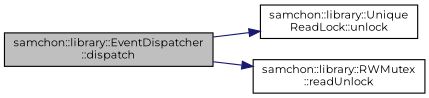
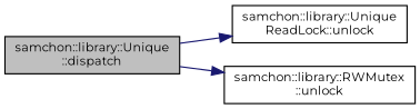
  digraph {
    fontname=Montserrat
    rankdir=LR
    node [color=black fillcolor=white fontname=Montserrat fontsize=10 shape=record style=filled]
    edge [color=midnightblue fontname=Montserrat fontsize=10 labelfontname=Helvetica labelfontsize=10 style=solid]
-   n1 [fillcolor=grey75 fontcolor=black height=0.2 label="samchon::library::EventDispatcher\l::dispatch" width=0.4]
+   n1 [fillcolor=grey75 fontcolor=black height=0.2 label="samchon::library::Unique\l::dispatch" width=0.4]
    n2 [height=0.2 label="samchon::library::Unique\lReadLock::unlock" width=0.4]
-   n3 [height=0.2 label="samchon::library::RWMutex\l::readUnlock" width=0.4]
+   n3 [height=0.2 label="samchon::library::RWMutex\l::unlock" width=0.4]
    n1 -> n2
    n1 -> n3
  }
